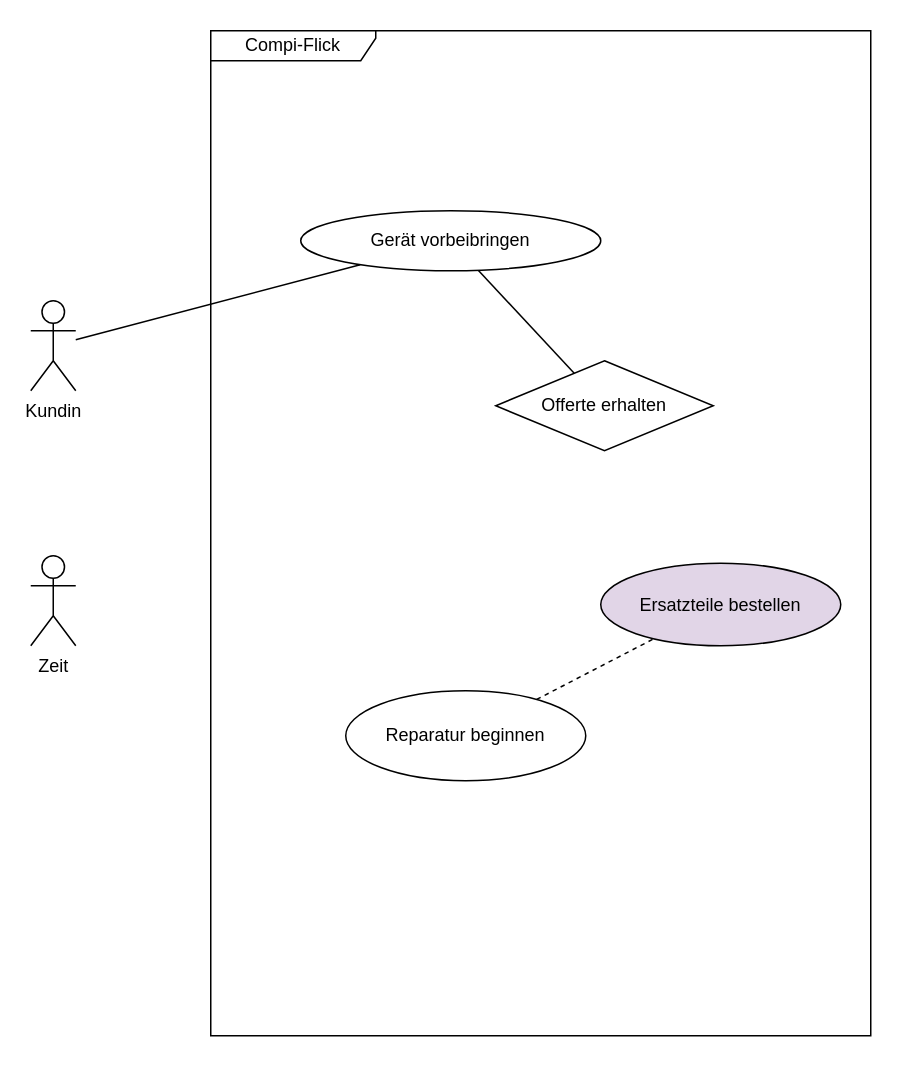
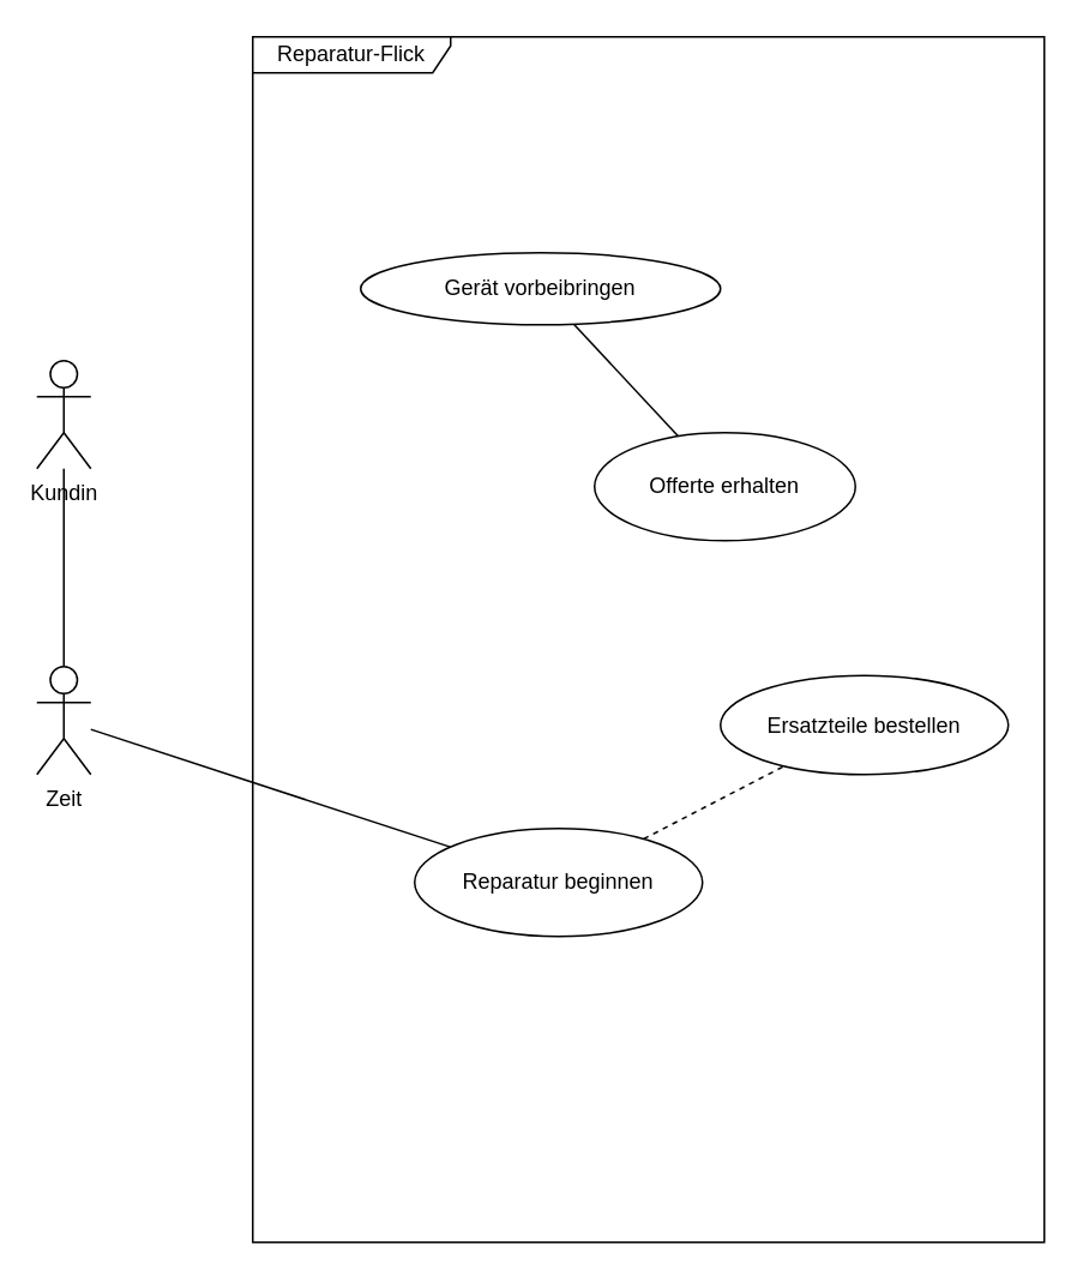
  <mxCell id="0" />
  <mxCell id="1" parent="0" />
- <mxCell id="2" value="Compi-Flick" style="shape=umlFrame;whiteSpace=wrap;html=1;width=110;height=20;" vertex="1" parent="1"><mxGeometry x="140" y="20" width="440" height="670" as="geometry" /></mxCell>
+ <mxCell id="2" value="Reparatur-Flick" style="shape=umlFrame;whiteSpace=wrap;html=1;width=110;height=20;" vertex="1" parent="1"><mxGeometry x="140" y="20" width="440" height="670" as="geometry" /></mxCell>
  <mxCell id="3" style="rounded=0;orthogonalLoop=1;jettySize=auto;html=1;endArrow=none;endFill=0;" edge="1" parent="1" source="4" target="5"><mxGeometry relative="1" as="geometry" /></mxCell>
  <mxCell id="4" value="Gerät vorbeibringen" style="ellipse;whiteSpace=wrap;html=1;" vertex="1" parent="1"><mxGeometry x="200" y="140" width="200" height="40" as="geometry" /></mxCell>
- <mxCell id="5" value="Offerte erhalten" style="rhombus;whiteSpace=wrap;html=1;" vertex="1" parent="1"><mxGeometry x="330" y="240" width="145" height="60" as="geometry" /></mxCell>
- <mxCell id="6" style="edgeStyle=none;rounded=0;orthogonalLoop=1;jettySize=auto;html=1;endArrow=none;endFill=0;" edge="1" parent="1" source="7" target="4"><mxGeometry relative="1" as="geometry" /></mxCell>
+ <mxCell id="5" value="Offerte erhalten" style="ellipse;whiteSpace=wrap;html=1;" vertex="1" parent="1"><mxGeometry x="330" y="240" width="145" height="60" as="geometry" /></mxCell>
+ <mxCell id="6" style="edgeStyle=none;rounded=0;orthogonalLoop=1;jettySize=auto;html=1;endArrow=none;endFill=0;" edge="1" parent="1" source="7" target="9"><mxGeometry relative="1" as="geometry" /></mxCell>
  <mxCell id="7" value="Kundin" style="shape=umlActor;verticalLabelPosition=bottom;verticalAlign=top;html=1;outlineConnect=0;" vertex="1" parent="1"><mxGeometry x="20" y="200" width="30" height="60" as="geometry" /></mxCell>
+ <mxCell id="8" style="edgeStyle=none;rounded=0;orthogonalLoop=1;jettySize=auto;html=1;endArrow=none;endFill=0;" edge="1" parent="1" source="9" target="11"><mxGeometry relative="1" as="geometry" /></mxCell>
  <mxCell id="9" value="Zeit" style="shape=umlActor;verticalLabelPosition=bottom;verticalAlign=top;html=1;outlineConnect=0;" vertex="1" parent="1"><mxGeometry x="20" y="370" width="30" height="60" as="geometry" /></mxCell>
  <mxCell id="10" style="edgeStyle=none;rounded=0;orthogonalLoop=1;jettySize=auto;html=1;endArrow=none;endFill=0;dashed=1;" edge="1" parent="1" source="11" target="12"><mxGeometry relative="1" as="geometry" /></mxCell>
  <mxCell id="11" value="Reparatur beginnen" style="ellipse;whiteSpace=wrap;html=1;" vertex="1" parent="1"><mxGeometry x="230" y="460" width="160" height="60" as="geometry" /></mxCell>
- <mxCell id="12" value="Ersatzteile bestellen" style="ellipse;whiteSpace=wrap;html=1;fillColor=#e1d5e7;" vertex="1" parent="1"><mxGeometry x="400" y="375" width="160" height="55" as="geometry" /></mxCell>
+ <mxCell id="12" value="Ersatzteile bestellen" style="ellipse;whiteSpace=wrap;html=1;" vertex="1" parent="1"><mxGeometry x="400" y="375" width="160" height="55" as="geometry" /></mxCell>
